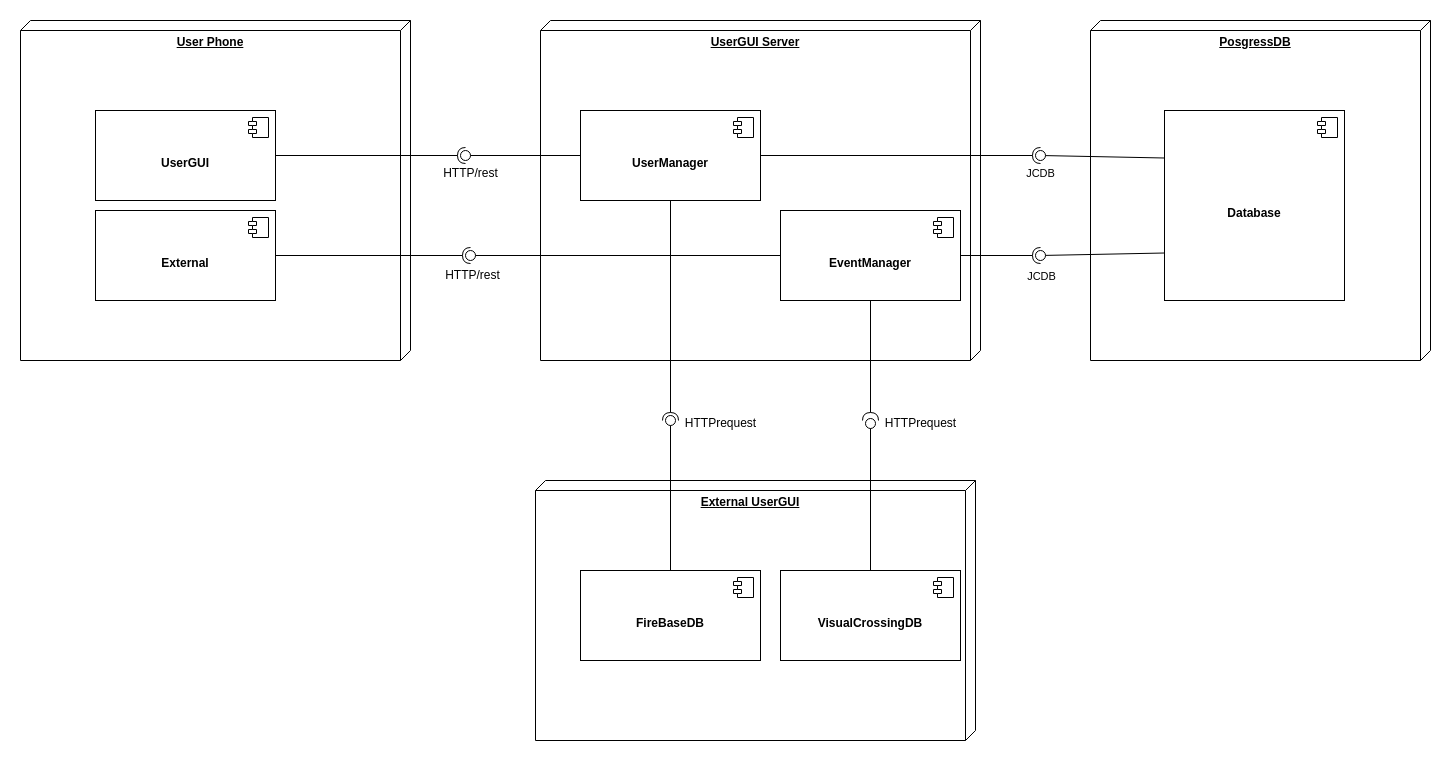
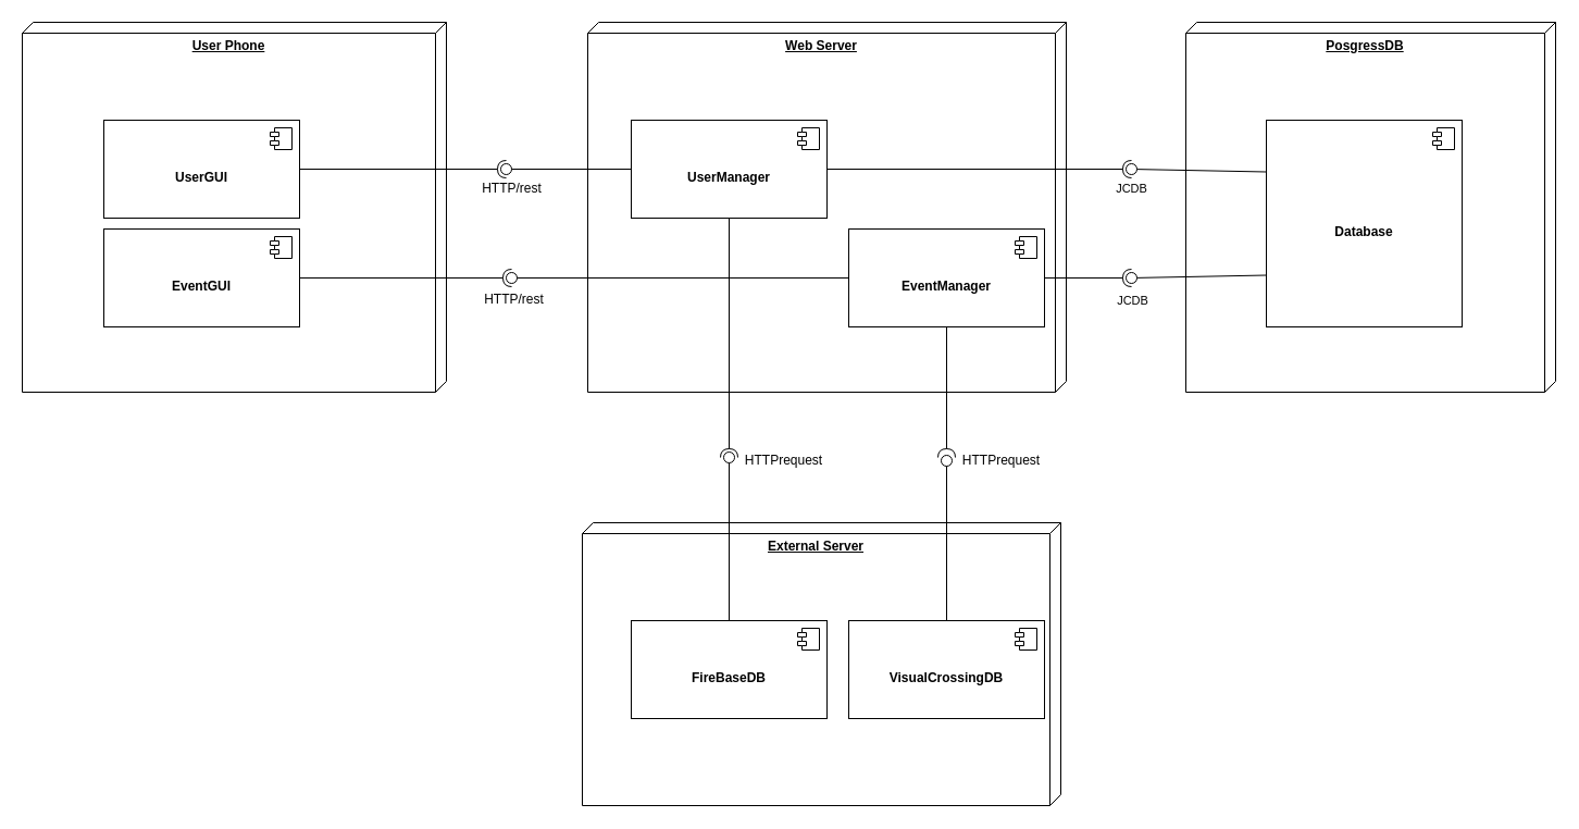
  <mxCell id="0" />
  <mxCell id="1" parent="0" />
  <mxCell id="2" value="&lt;b&gt;PosgressDB&lt;/b&gt;" style="verticalAlign=top;align=center;spacingTop=8;spacingLeft=2;spacingRight=12;shape=cube;size=10;direction=south;fontStyle=4;html=1;whiteSpace=wrap;" vertex="1" parent="1"><mxGeometry x="1090" y="20" width="340" height="340" as="geometry" /></mxCell>
- <mxCell id="3" value="&lt;b&gt;External UserGUI&lt;/b&gt;" style="verticalAlign=top;align=center;spacingTop=8;spacingLeft=2;spacingRight=12;shape=cube;size=10;direction=south;fontStyle=4;html=1;whiteSpace=wrap;" vertex="1" parent="1"><mxGeometry x="535" y="480" width="440" height="260" as="geometry" /></mxCell>
- <mxCell id="4" value="&lt;b&gt;UserGUI Server&lt;/b&gt;" style="verticalAlign=top;align=center;spacingTop=8;spacingLeft=2;spacingRight=12;shape=cube;size=10;direction=south;fontStyle=4;html=1;whiteSpace=wrap;" vertex="1" parent="1"><mxGeometry x="540" y="20" width="440" height="340" as="geometry" /></mxCell>
+ <mxCell id="3" value="&lt;b&gt;External Server&lt;/b&gt;" style="verticalAlign=top;align=center;spacingTop=8;spacingLeft=2;spacingRight=12;shape=cube;size=10;direction=south;fontStyle=4;html=1;whiteSpace=wrap;" vertex="1" parent="1"><mxGeometry x="535" y="480" width="440" height="260" as="geometry" /></mxCell>
+ <mxCell id="4" value="&lt;b&gt;Web Server&lt;/b&gt;" style="verticalAlign=top;align=center;spacingTop=8;spacingLeft=2;spacingRight=12;shape=cube;size=10;direction=south;fontStyle=4;html=1;whiteSpace=wrap;" vertex="1" parent="1"><mxGeometry x="540" y="20" width="440" height="340" as="geometry" /></mxCell>
  <mxCell id="5" value="&lt;b&gt;User Phone&lt;/b&gt;" style="verticalAlign=top;align=center;spacingTop=8;spacingLeft=2;spacingRight=12;shape=cube;size=10;direction=south;fontStyle=4;html=1;whiteSpace=wrap;" vertex="1" parent="1"><mxGeometry x="20" y="20" width="390" height="340" as="geometry" /></mxCell>
  <mxCell id="6" value="&lt;br&gt;&lt;b&gt;Database&lt;/b&gt;" style="html=1;dropTarget=0;whiteSpace=wrap;" parent="1" vertex="1"><mxGeometry x="1164" y="110" width="180" height="190" as="geometry" /></mxCell>
  <mxCell id="7" value="" style="shape=module;jettyWidth=8;jettyHeight=4;" parent="6" vertex="1"><mxGeometry x="1" width="20" height="20" relative="1" as="geometry"><mxPoint x="-27" y="7" as="offset" /></mxGeometry></mxCell>
  <mxCell id="8" value="" style="rounded=0;orthogonalLoop=1;jettySize=auto;html=1;endArrow=oval;endFill=0;sketch=0;sourcePerimeterSpacing=0;targetPerimeterSpacing=0;endSize=10;exitX=0;exitY=0.75;exitDx=0;exitDy=0;" parent="1" source="6" target="9" edge="1"><mxGeometry relative="1" as="geometry"><mxPoint x="1310" y="278" as="sourcePoint" /></mxGeometry></mxCell>
  <mxCell id="9" value="" style="ellipse;whiteSpace=wrap;html=1;align=center;aspect=fixed;fillColor=none;strokeColor=none;resizable=0;perimeter=centerPerimeter;rotatable=0;allowArrows=0;points=[];outlineConnect=1;" parent="1" vertex="1"><mxGeometry x="1035" y="250" width="10" height="10" as="geometry" /></mxCell>
  <mxCell id="10" value="" style="ellipse;whiteSpace=wrap;html=1;align=center;aspect=fixed;fillColor=none;strokeColor=none;resizable=0;perimeter=centerPerimeter;rotatable=0;allowArrows=0;points=[];outlineConnect=1;" parent="1" vertex="1"><mxGeometry x="1360" y="150" width="10" height="10" as="geometry" /></mxCell>
  <mxCell id="11" value="&lt;br&gt;&lt;b&gt;UserManager&lt;/b&gt;" style="html=1;dropTarget=0;whiteSpace=wrap;" parent="1" vertex="1"><mxGeometry x="580" y="110" width="180" height="90" as="geometry" /></mxCell>
  <mxCell id="12" value="" style="shape=module;jettyWidth=8;jettyHeight=4;" parent="11" vertex="1"><mxGeometry x="1" width="20" height="20" relative="1" as="geometry"><mxPoint x="-27" y="7" as="offset" /></mxGeometry></mxCell>
  <mxCell id="13" value="&lt;br&gt;&lt;b&gt;EventManager&lt;/b&gt;" style="html=1;dropTarget=0;whiteSpace=wrap;" parent="1" vertex="1"><mxGeometry x="780" y="210" width="180" height="90" as="geometry" /></mxCell>
  <mxCell id="14" value="" style="shape=module;jettyWidth=8;jettyHeight=4;" parent="13" vertex="1"><mxGeometry x="1" width="20" height="20" relative="1" as="geometry"><mxPoint x="-27" y="7" as="offset" /></mxGeometry></mxCell>
  <mxCell id="15" value="" style="rounded=0;orthogonalLoop=1;jettySize=auto;html=1;endArrow=halfCircle;endFill=0;endSize=6;strokeWidth=1;sketch=0;exitX=1;exitY=0.5;exitDx=0;exitDy=0;" parent="1" source="13" target="17" edge="1"><mxGeometry relative="1" as="geometry"><mxPoint x="1129.64" y="243.66" as="sourcePoint" /></mxGeometry></mxCell>
  <mxCell id="16" value="JCDB" style="edgeLabel;html=1;align=center;verticalAlign=middle;resizable=0;points=[];" parent="15" vertex="1" connectable="0"><mxGeometry x="0.896" y="17" relative="1" as="geometry"><mxPoint x="4" y="37" as="offset" /></mxGeometry></mxCell>
  <mxCell id="17" value="" style="ellipse;whiteSpace=wrap;html=1;align=center;aspect=fixed;fillColor=none;strokeColor=none;resizable=0;perimeter=centerPerimeter;rotatable=0;allowArrows=0;points=[];outlineConnect=1;" parent="1" vertex="1"><mxGeometry x="1035" y="250" width="10" height="10" as="geometry" /></mxCell>
  <mxCell id="18" value="" style="ellipse;whiteSpace=wrap;html=1;align=center;aspect=fixed;fillColor=none;strokeColor=none;resizable=0;perimeter=centerPerimeter;rotatable=0;allowArrows=0;points=[];outlineConnect=1;" parent="1" vertex="1"><mxGeometry x="1005" y="240" width="10" height="10" as="geometry" /></mxCell>
  <mxCell id="19" value="JCDB&lt;br&gt;" style="edgeLabel;html=1;align=center;verticalAlign=middle;resizable=0;points=[];" parent="1" vertex="1" connectable="0"><mxGeometry x="1030" y="180" as="geometry"><mxPoint x="9" y="-8" as="offset" /></mxGeometry></mxCell>
  <mxCell id="20" value="" style="ellipse;whiteSpace=wrap;html=1;align=center;aspect=fixed;fillColor=none;strokeColor=none;resizable=0;perimeter=centerPerimeter;rotatable=0;allowArrows=0;points=[];outlineConnect=1;" parent="1" vertex="1"><mxGeometry x="835" y="120" width="10" height="10" as="geometry" /></mxCell>
  <mxCell id="21" value="&lt;br&gt;&lt;b&gt;FireBaseDB&lt;/b&gt;" style="html=1;dropTarget=0;whiteSpace=wrap;" parent="1" vertex="1"><mxGeometry x="580" y="570" width="180" height="90" as="geometry" /></mxCell>
  <mxCell id="22" value="" style="shape=module;jettyWidth=8;jettyHeight=4;" parent="21" vertex="1"><mxGeometry x="1" width="20" height="20" relative="1" as="geometry"><mxPoint x="-27" y="7" as="offset" /></mxGeometry></mxCell>
  <mxCell id="23" value="&lt;br&gt;&lt;b&gt;VisualCrossingDB&lt;/b&gt;" style="html=1;dropTarget=0;whiteSpace=wrap;" parent="1" vertex="1"><mxGeometry x="780" y="570" width="180" height="90" as="geometry" /></mxCell>
  <mxCell id="24" value="" style="shape=module;jettyWidth=8;jettyHeight=4;" parent="23" vertex="1"><mxGeometry x="1" width="20" height="20" relative="1" as="geometry"><mxPoint x="-27" y="7" as="offset" /></mxGeometry></mxCell>
  <mxCell id="25" value="" style="rounded=0;orthogonalLoop=1;jettySize=auto;html=1;endArrow=oval;endFill=0;sketch=0;sourcePerimeterSpacing=0;targetPerimeterSpacing=0;endSize=10;exitX=0.5;exitY=0;exitDx=0;exitDy=0;entryX=0.067;entryY=1.233;entryDx=0;entryDy=0;entryPerimeter=0;" parent="1" source="23" target="26" edge="1"><mxGeometry relative="1" as="geometry"><mxPoint x="880" y="665" as="sourcePoint" /></mxGeometry></mxCell>
  <mxCell id="26" value="" style="ellipse;whiteSpace=wrap;html=1;align=center;aspect=fixed;fillColor=none;strokeColor=none;resizable=0;perimeter=centerPerimeter;rotatable=0;allowArrows=0;points=[];outlineConnect=1;" parent="1" vertex="1"><mxGeometry x="865" y="418" width="10" height="10" as="geometry" /></mxCell>
  <mxCell id="27" value="" style="rounded=0;orthogonalLoop=1;jettySize=auto;html=1;endArrow=oval;endFill=0;sketch=0;sourcePerimeterSpacing=0;targetPerimeterSpacing=0;endSize=10;exitX=0.5;exitY=0;exitDx=0;exitDy=0;" parent="1" source="21" edge="1"><mxGeometry relative="1" as="geometry"><mxPoint x="670" y="710" as="sourcePoint" /><mxPoint x="670" y="420" as="targetPoint" /></mxGeometry></mxCell>
  <mxCell id="28" value="" style="ellipse;whiteSpace=wrap;html=1;align=center;aspect=fixed;fillColor=none;strokeColor=none;resizable=0;perimeter=centerPerimeter;rotatable=0;allowArrows=0;points=[];outlineConnect=1;" parent="1" vertex="1"><mxGeometry x="665" y="418" width="10" height="10" as="geometry" /></mxCell>
  <mxCell id="29" value="" style="rounded=0;orthogonalLoop=1;jettySize=auto;html=1;endArrow=halfCircle;endFill=0;endSize=6;strokeWidth=1;sketch=0;exitX=0.5;exitY=1;exitDx=0;exitDy=0;" parent="1" source="13" edge="1"><mxGeometry relative="1" as="geometry"><mxPoint x="920" y="340" as="sourcePoint" /><mxPoint x="870" y="420" as="targetPoint" /></mxGeometry></mxCell>
  <mxCell id="30" value="" style="ellipse;whiteSpace=wrap;html=1;align=center;aspect=fixed;fillColor=none;strokeColor=none;resizable=0;perimeter=centerPerimeter;rotatable=0;allowArrows=0;points=[];outlineConnect=1;" parent="1" vertex="1"><mxGeometry x="895" y="340" width="10" height="10" as="geometry" /></mxCell>
  <mxCell id="31" value="HTTPrequest" style="text;html=1;align=center;verticalAlign=middle;resizable=0;points=[];autosize=1;strokeColor=none;fillColor=none;" parent="1" vertex="1"><mxGeometry x="875" y="408" width="90" height="30" as="geometry" /></mxCell>
  <mxCell id="32" value="" style="rounded=0;orthogonalLoop=1;jettySize=auto;html=1;endArrow=halfCircle;endFill=0;endSize=6;strokeWidth=1;sketch=0;exitX=0.5;exitY=1;exitDx=0;exitDy=0;" parent="1" source="11" edge="1"><mxGeometry relative="1" as="geometry"><mxPoint x="730" y="420" as="sourcePoint" /><mxPoint x="670" y="420" as="targetPoint" /></mxGeometry></mxCell>
  <mxCell id="33" value="" style="ellipse;whiteSpace=wrap;html=1;align=center;aspect=fixed;fillColor=none;strokeColor=none;resizable=0;perimeter=centerPerimeter;rotatable=0;allowArrows=0;points=[];outlineConnect=1;" parent="1" vertex="1"><mxGeometry x="895" y="340" width="10" height="10" as="geometry" /></mxCell>
  <mxCell id="34" value="HTTPrequest" style="text;html=1;align=center;verticalAlign=middle;resizable=0;points=[];autosize=1;strokeColor=none;fillColor=none;" parent="1" vertex="1"><mxGeometry x="675" y="408" width="90" height="30" as="geometry" /></mxCell>
  <mxCell id="35" value="&lt;br&gt;&lt;b&gt;UserGUI&lt;/b&gt;" style="html=1;dropTarget=0;whiteSpace=wrap;" parent="1" vertex="1"><mxGeometry x="95" y="110" width="180" height="90" as="geometry" /></mxCell>
  <mxCell id="36" value="" style="shape=module;jettyWidth=8;jettyHeight=4;" parent="35" vertex="1"><mxGeometry x="1" width="20" height="20" relative="1" as="geometry"><mxPoint x="-27" y="7" as="offset" /></mxGeometry></mxCell>
- <mxCell id="37" value="&lt;br&gt;&lt;b&gt;External&lt;/b&gt;" style="html=1;dropTarget=0;whiteSpace=wrap;" parent="1" vertex="1"><mxGeometry x="95" y="210" width="180" height="90" as="geometry" /></mxCell>
+ <mxCell id="37" value="&lt;br&gt;&lt;b&gt;EventGUI&lt;/b&gt;" style="html=1;dropTarget=0;whiteSpace=wrap;" parent="1" vertex="1"><mxGeometry x="95" y="210" width="180" height="90" as="geometry" /></mxCell>
  <mxCell id="38" value="" style="shape=module;jettyWidth=8;jettyHeight=4;" parent="37" vertex="1"><mxGeometry x="1" width="20" height="20" relative="1" as="geometry"><mxPoint x="-27" y="7" as="offset" /></mxGeometry></mxCell>
  <mxCell id="39" value="" style="rounded=0;orthogonalLoop=1;jettySize=auto;html=1;endArrow=halfCircle;endFill=0;endSize=6;strokeWidth=1;sketch=0;exitX=1;exitY=0.5;exitDx=0;exitDy=0;" parent="1" source="35" target="41" edge="1"><mxGeometry relative="1" as="geometry"><mxPoint x="460" y="155" as="sourcePoint" /></mxGeometry></mxCell>
  <mxCell id="40" value="" style="rounded=0;orthogonalLoop=1;jettySize=auto;html=1;endArrow=oval;endFill=0;sketch=0;sourcePerimeterSpacing=0;targetPerimeterSpacing=0;endSize=10;exitX=0;exitY=0.5;exitDx=0;exitDy=0;" parent="1" source="11" target="41" edge="1"><mxGeometry relative="1" as="geometry"><mxPoint x="420" y="155" as="sourcePoint" /></mxGeometry></mxCell>
  <mxCell id="41" value="" style="ellipse;whiteSpace=wrap;html=1;align=center;aspect=fixed;fillColor=none;strokeColor=none;resizable=0;perimeter=centerPerimeter;rotatable=0;allowArrows=0;points=[];outlineConnect=1;" parent="1" vertex="1"><mxGeometry x="460" y="150" width="10" height="10" as="geometry" /></mxCell>
  <mxCell id="42" value="HTTP/rest" style="text;html=1;align=center;verticalAlign=middle;resizable=0;points=[];autosize=1;strokeColor=none;fillColor=none;" parent="1" vertex="1"><mxGeometry x="430" y="158" width="80" height="30" as="geometry" /></mxCell>
  <mxCell id="43" value="" style="rounded=0;orthogonalLoop=1;jettySize=auto;html=1;endArrow=halfCircle;endFill=0;endSize=6;strokeWidth=1;sketch=0;exitX=1;exitY=0.5;exitDx=0;exitDy=0;" parent="1" source="37" edge="1"><mxGeometry relative="1" as="geometry"><mxPoint x="460" y="155" as="sourcePoint" /><mxPoint x="470" y="255" as="targetPoint" /></mxGeometry></mxCell>
  <mxCell id="44" value="" style="rounded=0;orthogonalLoop=1;jettySize=auto;html=1;endArrow=oval;endFill=0;sketch=0;sourcePerimeterSpacing=0;targetPerimeterSpacing=0;endSize=10;exitX=0;exitY=0.5;exitDx=0;exitDy=0;" parent="1" source="13" edge="1"><mxGeometry relative="1" as="geometry"><mxPoint x="420" y="155" as="sourcePoint" /><mxPoint x="470" y="255" as="targetPoint" /></mxGeometry></mxCell>
  <mxCell id="45" value="" style="ellipse;whiteSpace=wrap;html=1;align=center;aspect=fixed;fillColor=none;strokeColor=none;resizable=0;perimeter=centerPerimeter;rotatable=0;allowArrows=0;points=[];outlineConnect=1;" parent="1" vertex="1"><mxGeometry x="435" y="150" width="10" height="10" as="geometry" /></mxCell>
  <mxCell id="46" value="HTTP/rest" style="text;html=1;align=center;verticalAlign=middle;resizable=0;points=[];autosize=1;strokeColor=none;fillColor=none;" parent="1" vertex="1"><mxGeometry x="432" y="260" width="80" height="30" as="geometry" /></mxCell>
  <mxCell id="47" value="" style="rounded=0;orthogonalLoop=1;jettySize=auto;html=1;endArrow=halfCircle;endFill=0;endSize=6;strokeWidth=1;sketch=0;exitX=1;exitY=0.5;exitDx=0;exitDy=0;" edge="1" target="50" parent="1" source="11"><mxGeometry relative="1" as="geometry"><mxPoint x="1120" y="185" as="sourcePoint" /></mxGeometry></mxCell>
  <mxCell id="48" value="" style="rounded=0;orthogonalLoop=1;jettySize=auto;html=1;endArrow=oval;endFill=0;sketch=0;sourcePerimeterSpacing=0;targetPerimeterSpacing=0;endSize=10;exitX=0;exitY=0.25;exitDx=0;exitDy=0;" edge="1" parent="1" source="50"><mxGeometry relative="1" as="geometry"><mxPoint x="1080" y="185" as="sourcePoint" /><mxPoint x="1040" y="155" as="targetPoint" /></mxGeometry></mxCell>
  <mxCell id="49" value="" style="rounded=0;orthogonalLoop=1;jettySize=auto;html=1;endArrow=oval;endFill=0;sketch=0;sourcePerimeterSpacing=0;targetPerimeterSpacing=0;endSize=10;exitX=0;exitY=0.25;exitDx=0;exitDy=0;" edge="1" parent="1" source="6" target="50"><mxGeometry relative="1" as="geometry"><mxPoint x="1420" y="158" as="sourcePoint" /><mxPoint x="1040" y="155" as="targetPoint" /></mxGeometry></mxCell>
  <mxCell id="50" value="" style="ellipse;whiteSpace=wrap;html=1;align=center;aspect=fixed;fillColor=none;strokeColor=none;resizable=0;perimeter=centerPerimeter;rotatable=0;allowArrows=0;points=[];outlineConnect=1;" vertex="1" parent="1"><mxGeometry x="1035" y="150" width="10" height="10" as="geometry" /></mxCell>
